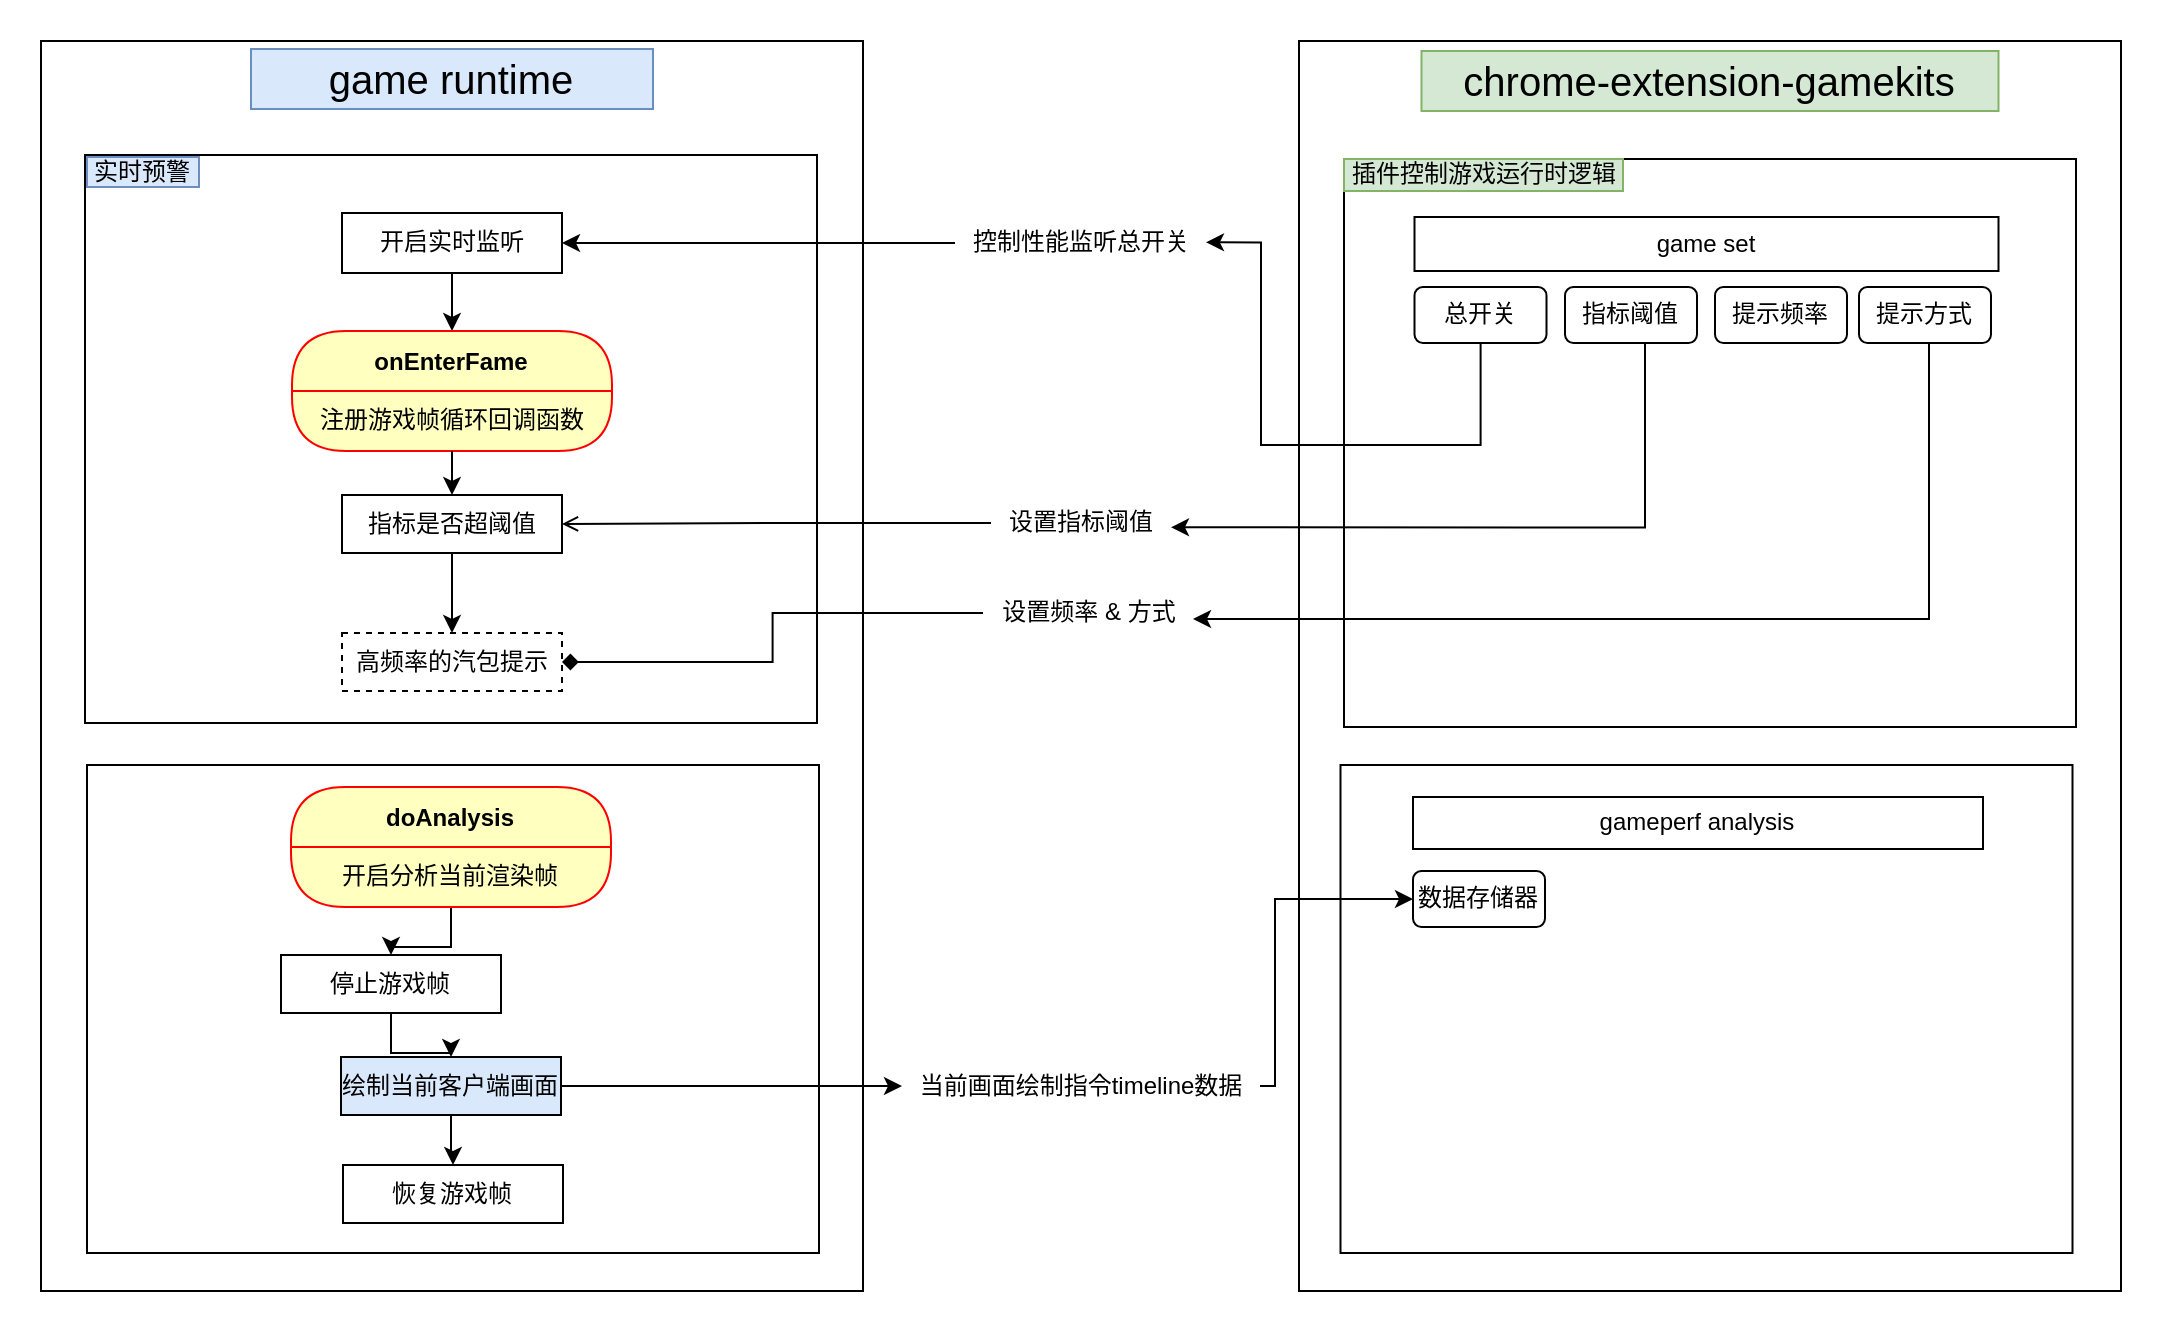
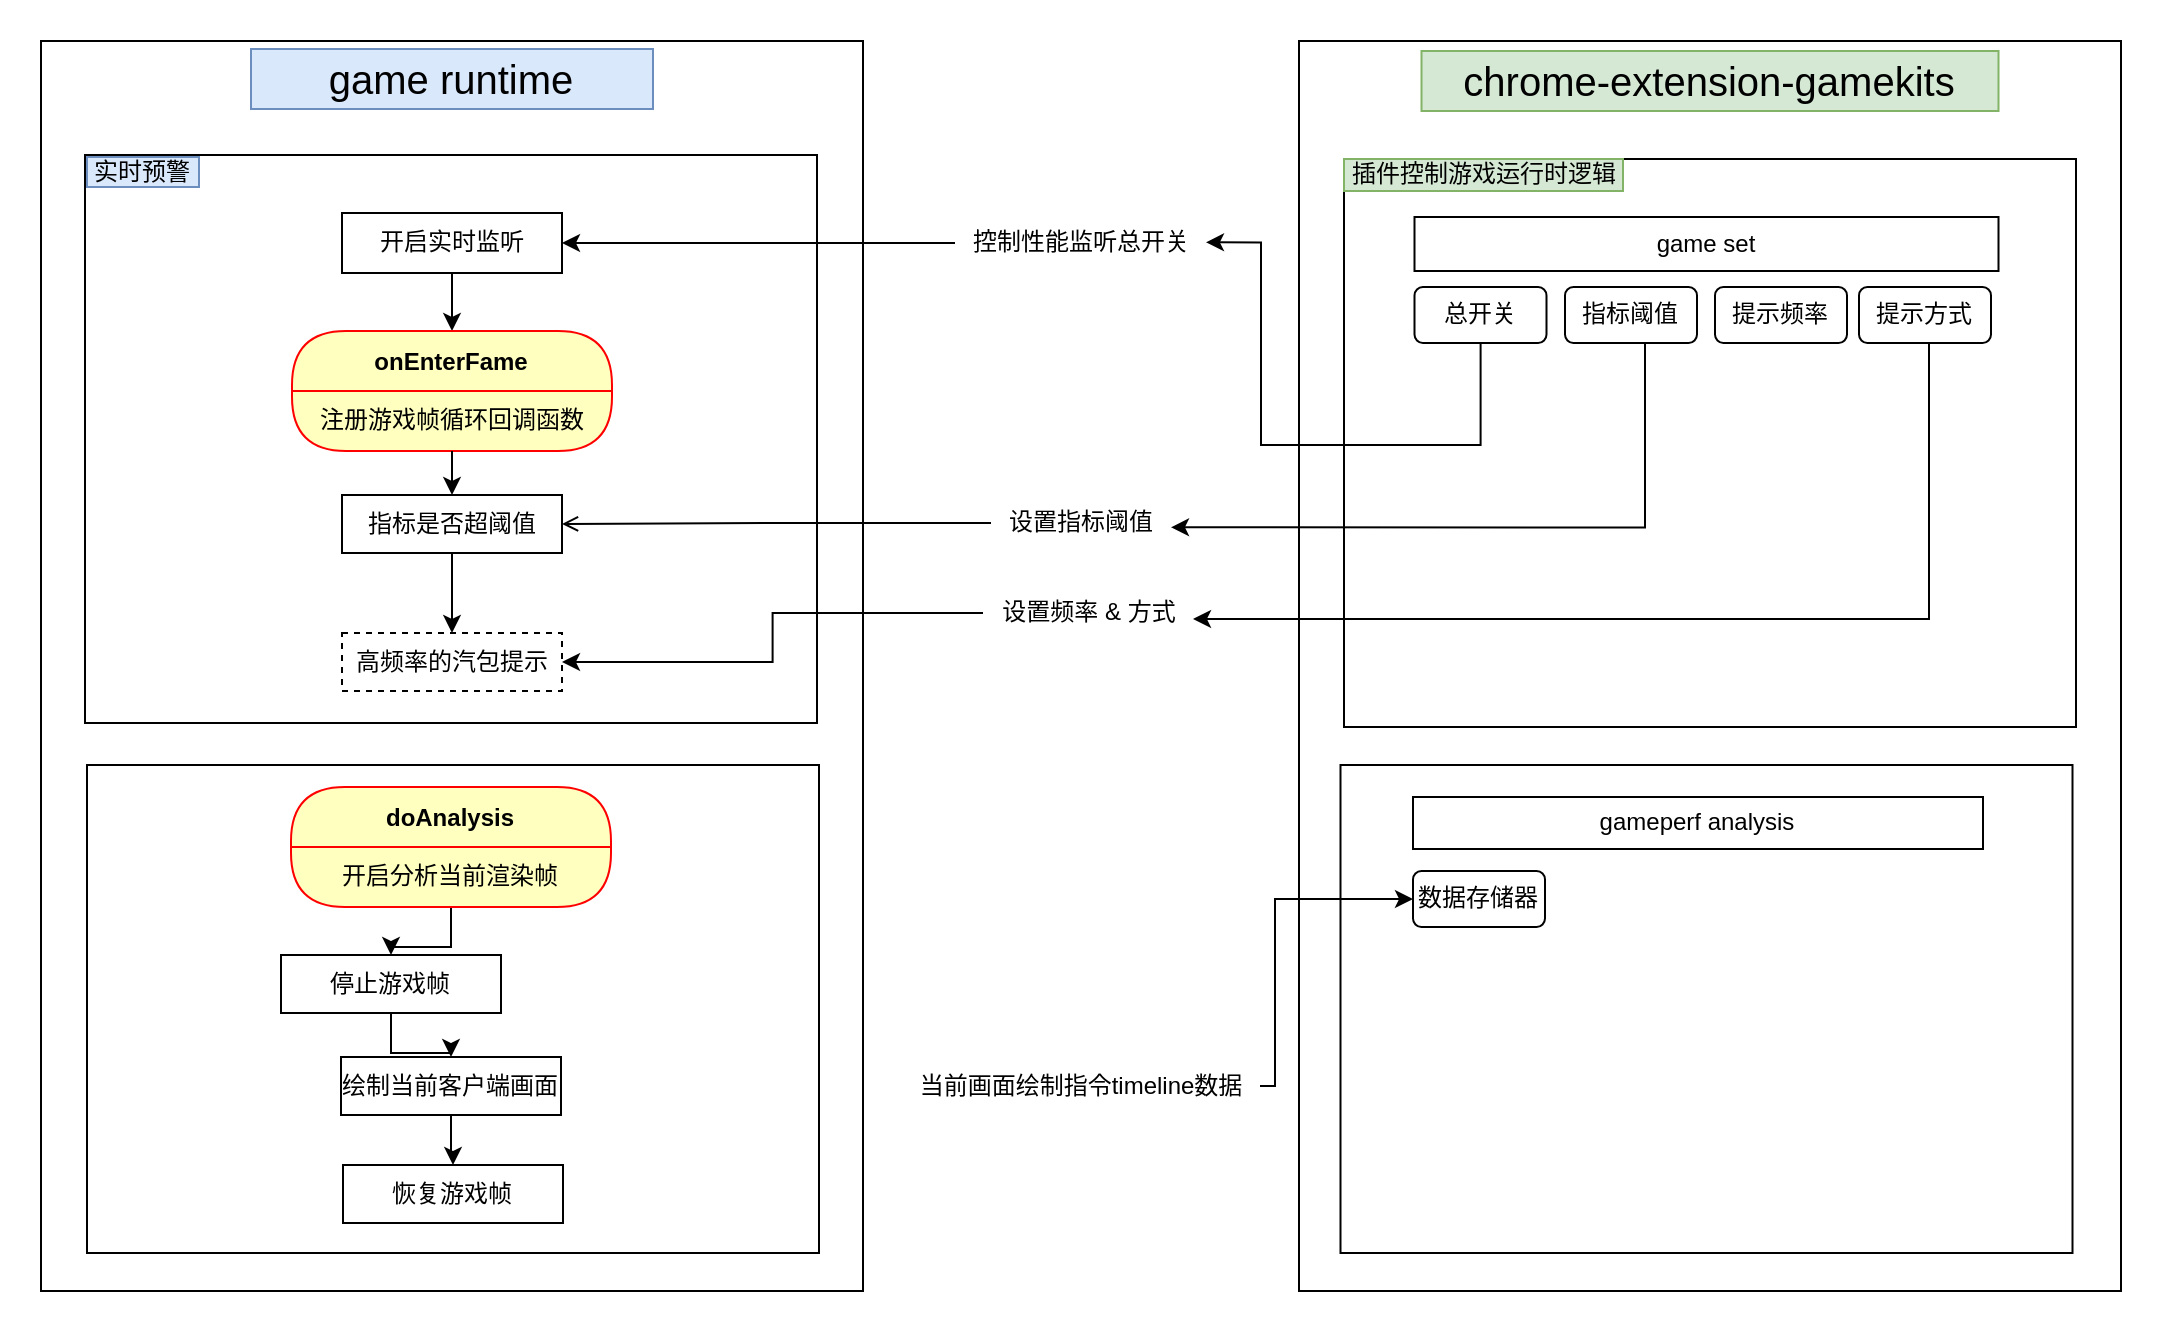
  <mxCell id="0" />
  <mxCell id="1" parent="0" />
  <mxCell id="2" value="" style="rounded=0;whiteSpace=wrap;html=1;movable=1;resizable=1;rotatable=1;deletable=1;editable=1;locked=0;connectable=1;" vertex="1" parent="1"><mxGeometry x="20" y="20" width="411" height="625" as="geometry" /></mxCell>
  <mxCell id="3" value="" style="rounded=0;whiteSpace=wrap;html=1;" vertex="1" parent="1"><mxGeometry x="43" y="382" width="366" height="244" as="geometry" /></mxCell>
  <mxCell id="4" value="" style="rounded=0;whiteSpace=wrap;html=1;" vertex="1" parent="1"><mxGeometry x="42" y="77" width="366" height="284" as="geometry" /></mxCell>
  <mxCell id="5" value="" style="rounded=0;whiteSpace=wrap;html=1;" vertex="1" parent="1"><mxGeometry x="649" y="20" width="411" height="625" as="geometry" /></mxCell>
  <mxCell id="6" value="" style="rounded=0;whiteSpace=wrap;html=1;" vertex="1" parent="1"><mxGeometry x="669.75" y="382" width="366" height="244" as="geometry" /></mxCell>
  <mxCell id="7" value="" style="rounded=0;whiteSpace=wrap;html=1;" vertex="1" parent="1"><mxGeometry x="671.5" y="79" width="366" height="284" as="geometry" /></mxCell>
  <mxCell id="8" value="&lt;font style=&quot;font-size: 20px;&quot;&gt;game runtime&lt;/font&gt;" style="text;html=1;align=center;verticalAlign=middle;whiteSpace=wrap;rounded=0;fillColor=#dae8fc;strokeColor=#6c8ebf;" vertex="1" parent="1"><mxGeometry x="125" y="24" width="201" height="30" as="geometry" /></mxCell>
  <mxCell id="9" value="&lt;font style=&quot;font-size: 20px;&quot;&gt;chrome-extension-gamekits&lt;/font&gt;" style="text;html=1;align=center;verticalAlign=middle;whiteSpace=wrap;rounded=0;fillColor=#d5e8d4;strokeColor=#82b366;" vertex="1" parent="1"><mxGeometry x="710.25" y="25" width="288.5" height="30" as="geometry" /></mxCell>
  <mxCell id="10" style="edgeStyle=orthogonalEdgeStyle;rounded=0;orthogonalLoop=1;jettySize=auto;html=1;entryX=0.5;entryY=0;entryDx=0;entryDy=0;" edge="1" parent="1" source="11" target="19"><mxGeometry relative="1" as="geometry" /></mxCell>
  <mxCell id="11" value="指标是否超阈值" style="html=1;whiteSpace=wrap;" vertex="1" parent="1"><mxGeometry x="170.5" y="247" width="110" height="29" as="geometry" /></mxCell>
  <mxCell id="12" style="edgeStyle=orthogonalEdgeStyle;rounded=0;orthogonalLoop=1;jettySize=auto;html=1;" edge="1" parent="1" source="13" target="20"><mxGeometry relative="1" as="geometry" /></mxCell>
  <mxCell id="13" value="开启实时监听" style="html=1;whiteSpace=wrap;" vertex="1" parent="1"><mxGeometry x="170.5" y="106" width="110" height="30" as="geometry" /></mxCell>
  <mxCell id="14" value="game set" style="html=1;whiteSpace=wrap;" vertex="1" parent="1"><mxGeometry x="706.75" y="108" width="292" height="27" as="geometry" /></mxCell>
  <mxCell id="15" style="edgeStyle=orthogonalEdgeStyle;rounded=0;orthogonalLoop=1;jettySize=auto;html=1;" edge="1" parent="1" source="16" target="13"><mxGeometry relative="1" as="geometry" /></mxCell>
  <mxCell id="16" value="控制性能监听总开关" style="text;html=1;align=center;verticalAlign=middle;resizable=0;points=[];autosize=1;strokeColor=none;fillColor=none;" vertex="1" parent="1"><mxGeometry x="477" y="108" width="126" height="26" as="geometry" /></mxCell>
  <mxCell id="17" style="edgeStyle=orthogonalEdgeStyle;rounded=0;orthogonalLoop=1;jettySize=auto;html=1;endArrow=open;" edge="1" parent="1" source="18" target="11"><mxGeometry relative="1" as="geometry" /></mxCell>
  <mxCell id="18" value="设置指标阈值" style="text;html=1;align=center;verticalAlign=middle;resizable=0;points=[];autosize=1;strokeColor=none;fillColor=none;" vertex="1" parent="1"><mxGeometry x="495" y="248" width="90" height="26" as="geometry" /></mxCell>
  <mxCell id="19" value="高频率的汽包提示" style="html=1;whiteSpace=wrap;dashed=1;" vertex="1" parent="1"><mxGeometry x="170.5" y="316" width="110" height="29" as="geometry" /></mxCell>
  <mxCell id="20" value="onEnterFame" style="swimlane;fontStyle=1;align=center;verticalAlign=middle;childLayout=stackLayout;horizontal=1;startSize=30;horizontalStack=0;resizeParent=0;resizeLast=1;container=0;fontColor=#000000;collapsible=0;rounded=1;arcSize=30;strokeColor=#ff0000;fillColor=#ffffc0;swimlaneFillColor=#ffffc0;dropTarget=0;" vertex="1" parent="1"><mxGeometry x="145.5" y="165" width="160" height="60" as="geometry" /></mxCell>
  <mxCell id="21" value="&lt;span style=&quot;text-wrap: nowrap;&quot;&gt;注册游戏帧循环回调函数&lt;/span&gt;" style="text;html=1;strokeColor=none;fillColor=none;align=center;verticalAlign=middle;spacingLeft=4;spacingRight=4;whiteSpace=wrap;overflow=hidden;rotatable=0;fontColor=#000000;" vertex="1" parent="20"><mxGeometry y="30" width="160" height="30" as="geometry" /></mxCell>
  <mxCell id="22" style="edgeStyle=orthogonalEdgeStyle;rounded=0;orthogonalLoop=1;jettySize=auto;html=1;" edge="1" parent="1" source="21" target="11"><mxGeometry relative="1" as="geometry" /></mxCell>
  <mxCell id="23" value="gameperf analysis" style="html=1;whiteSpace=wrap;" vertex="1" parent="1"><mxGeometry x="706" y="398" width="285" height="26" as="geometry" /></mxCell>
  <mxCell id="24" value="&lt;font style=&quot;font-size: 12px;&quot;&gt;实时预警&lt;/font&gt;" style="text;html=1;align=center;verticalAlign=middle;whiteSpace=wrap;rounded=0;fillColor=#dae8fc;strokeColor=#6c8ebf;" vertex="1" parent="1"><mxGeometry x="43" y="78" width="56" height="15" as="geometry" /></mxCell>
  <mxCell id="25" value="&lt;font style=&quot;font-size: 12px;&quot;&gt;插件控制游戏运行时逻辑&lt;/font&gt;" style="text;html=1;align=center;verticalAlign=middle;whiteSpace=wrap;rounded=0;fillColor=#d5e8d4;strokeColor=#82b366;" vertex="1" parent="1"><mxGeometry x="671.5" y="79" width="139.5" height="16" as="geometry" /></mxCell>
  <mxCell id="26" style="edgeStyle=orthogonalEdgeStyle;rounded=0;orthogonalLoop=1;jettySize=auto;html=1;" edge="1" parent="1" source="27" target="39"><mxGeometry relative="1" as="geometry" /></mxCell>
  <mxCell id="27" value="doAnalysis" style="swimlane;fontStyle=1;align=center;verticalAlign=middle;childLayout=stackLayout;horizontal=1;startSize=30;horizontalStack=0;resizeParent=0;resizeLast=1;container=0;fontColor=#000000;collapsible=0;rounded=1;arcSize=30;strokeColor=#ff0000;fillColor=#ffffc0;swimlaneFillColor=#ffffc0;dropTarget=0;" vertex="1" parent="1"><mxGeometry x="145" y="393" width="160" height="60" as="geometry" /></mxCell>
  <mxCell id="28" value="&lt;span style=&quot;text-wrap: nowrap;&quot;&gt;开启分析当前渲染帧&lt;/span&gt;" style="text;html=1;strokeColor=none;fillColor=none;align=center;verticalAlign=middle;spacingLeft=4;spacingRight=4;whiteSpace=wrap;overflow=hidden;rotatable=0;fontColor=#000000;" vertex="1" parent="27"><mxGeometry y="30" width="160" height="30" as="geometry" /></mxCell>
  <mxCell id="29" value="总开关" style="rounded=1;whiteSpace=wrap;html=1;" vertex="1" parent="1"><mxGeometry x="706.75" y="143" width="66" height="28" as="geometry" /></mxCell>
  <mxCell id="30" value="指标阈值" style="rounded=1;whiteSpace=wrap;html=1;" vertex="1" parent="1"><mxGeometry x="782" y="143" width="66" height="28" as="geometry" /></mxCell>
  <mxCell id="31" value="提示频率" style="rounded=1;whiteSpace=wrap;html=1;" vertex="1" parent="1"><mxGeometry x="857" y="143" width="66" height="28" as="geometry" /></mxCell>
  <mxCell id="32" style="edgeStyle=orthogonalEdgeStyle;rounded=0;orthogonalLoop=1;jettySize=auto;html=1;" edge="1" parent="1" source="33" target="36"><mxGeometry relative="1" as="geometry"><Array as="points"><mxPoint x="964" y="309" /></Array></mxGeometry></mxCell>
  <mxCell id="33" value="提示方式" style="rounded=1;whiteSpace=wrap;html=1;" vertex="1" parent="1"><mxGeometry x="929" y="143" width="66" height="28" as="geometry" /></mxCell>
  <mxCell id="34" style="edgeStyle=orthogonalEdgeStyle;rounded=0;orthogonalLoop=1;jettySize=auto;html=1;entryX=1;entryY=0.583;entryDx=0;entryDy=0;entryPerimeter=0;" edge="1" parent="1" source="30" target="18"><mxGeometry relative="1" as="geometry"><Array as="points"><mxPoint x="822" y="263" /></Array></mxGeometry></mxCell>
- <mxCell id="35" style="edgeStyle=orthogonalEdgeStyle;rounded=0;orthogonalLoop=1;jettySize=auto;html=1;endArrow=diamond;" edge="1" parent="1" source="36" target="19"><mxGeometry relative="1" as="geometry" /></mxCell>
+ <mxCell id="35" style="edgeStyle=orthogonalEdgeStyle;rounded=0;orthogonalLoop=1;jettySize=auto;html=1;" edge="1" parent="1" source="36" target="19"><mxGeometry relative="1" as="geometry" /></mxCell>
  <mxCell id="36" value="设置频率 &amp;amp; 方式" style="text;html=1;align=center;verticalAlign=middle;resizable=0;points=[];autosize=1;strokeColor=none;fillColor=none;" vertex="1" parent="1"><mxGeometry x="491" y="293" width="105" height="26" as="geometry" /></mxCell>
  <mxCell id="37" style="edgeStyle=orthogonalEdgeStyle;rounded=0;orthogonalLoop=1;jettySize=auto;html=1;entryX=0.996;entryY=0.487;entryDx=0;entryDy=0;entryPerimeter=0;" edge="1" parent="1" source="29" target="16"><mxGeometry relative="1" as="geometry"><Array as="points"><mxPoint x="740" y="222" /><mxPoint x="630" y="222" /><mxPoint x="630" y="121" /></Array></mxGeometry></mxCell>
  <mxCell id="38" style="edgeStyle=orthogonalEdgeStyle;rounded=0;orthogonalLoop=1;jettySize=auto;html=1;" edge="1" parent="1" source="39" target="42"><mxGeometry relative="1" as="geometry" /></mxCell>
  <mxCell id="39" value="停止游戏帧" style="html=1;whiteSpace=wrap;" vertex="1" parent="1"><mxGeometry x="140" y="477" width="110" height="29" as="geometry" /></mxCell>
  <mxCell id="40" style="edgeStyle=orthogonalEdgeStyle;rounded=0;orthogonalLoop=1;jettySize=auto;html=1;entryX=0.5;entryY=0;entryDx=0;entryDy=0;" edge="1" parent="1" source="42" target="43"><mxGeometry relative="1" as="geometry" /></mxCell>
- <mxCell id="41" style="edgeStyle=orthogonalEdgeStyle;rounded=0;orthogonalLoop=1;jettySize=auto;html=1;" edge="1" parent="1" source="42" target="45"><mxGeometry relative="1" as="geometry" /></mxCell>
- <mxCell id="42" value="绘制当前客户端画面" style="html=1;whiteSpace=wrap;fillColor=#dae8fc;" vertex="1" parent="1"><mxGeometry x="170" y="528" width="110" height="29" as="geometry" /></mxCell>
+ <mxCell id="42" value="绘制当前客户端画面" style="html=1;whiteSpace=wrap;" vertex="1" parent="1"><mxGeometry x="170" y="528" width="110" height="29" as="geometry" /></mxCell>
  <mxCell id="43" value="恢复游戏帧" style="html=1;whiteSpace=wrap;" vertex="1" parent="1"><mxGeometry x="171" y="582" width="110" height="29" as="geometry" /></mxCell>
  <mxCell id="44" style="edgeStyle=orthogonalEdgeStyle;rounded=0;orthogonalLoop=1;jettySize=auto;html=1;entryX=0;entryY=0.5;entryDx=0;entryDy=0;" edge="1" parent="1" source="45" target="46"><mxGeometry relative="1" as="geometry"><Array as="points"><mxPoint x="637" y="543" /><mxPoint x="637" y="449" /></Array></mxGeometry></mxCell>
  <mxCell id="45" value="当前画面绘制指令timeline数据" style="text;html=1;align=center;verticalAlign=middle;resizable=0;points=[];autosize=1;strokeColor=none;fillColor=none;" vertex="1" parent="1"><mxGeometry x="450.5" y="529.5" width="179" height="26" as="geometry" /></mxCell>
  <mxCell id="46" value="数据存储器" style="rounded=1;whiteSpace=wrap;html=1;" vertex="1" parent="1"><mxGeometry x="706" y="435" width="66" height="28" as="geometry" /></mxCell>
